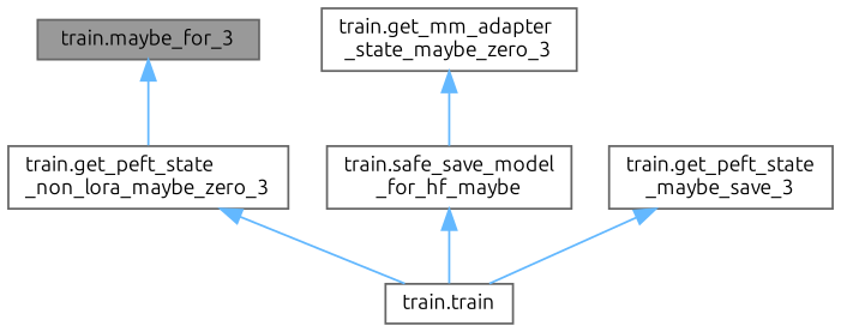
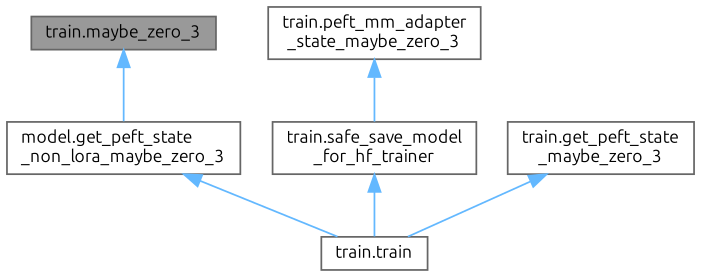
  digraph {
    fontname=Ubuntu
    rankdir=TB
    node [color=grey40 fillcolor=white fontname=Ubuntu fontsize=10 shape=box style=filled]
    edge [color=steelblue1 dir=back fontname=Ubuntu fontsize=10 labelfontname=Helvetica labelfontsize=10 style=solid]
-   n1 [color=gray40 fillcolor=grey60 fontcolor=black height=0.2 label="train.maybe_for_3" width=0.4]
-   n2 [height=0.2 label="train.get_peft_state\l_non_lora_maybe_zero_3" width=0.4]
-   n3 [height=0.2 label="train.get_mm_adapter\l_state_maybe_zero_3" width=0.4]
-   n4 [height=0.2 label="train.safe_save_model\l_for_hf_maybe" width=0.4]
-   n5 [height=0.2 label="train.get_peft_state\l_maybe_save_3" width=0.4]
+   n1 [color=gray40 fillcolor=grey60 fontcolor=black height=0.2 label="train.maybe_zero_3" width=0.4]
+   n2 [height=0.2 label="model.get_peft_state\l_non_lora_maybe_zero_3" width=0.4]
+   n3 [height=0.2 label="train.peft_mm_adapter\l_state_maybe_zero_3" width=0.4]
+   n4 [height=0.2 label="train.safe_save_model\l_for_hf_trainer" width=0.4]
+   n5 [height=0.2 label="train.get_peft_state\l_maybe_zero_3" width=0.4]
    n6 [height=0.2 label="train.train" width=0.4]
    n1 -> n2
    n2 -> n6
    n3 -> n4
    n4 -> n6
    n5 -> n6
  }
